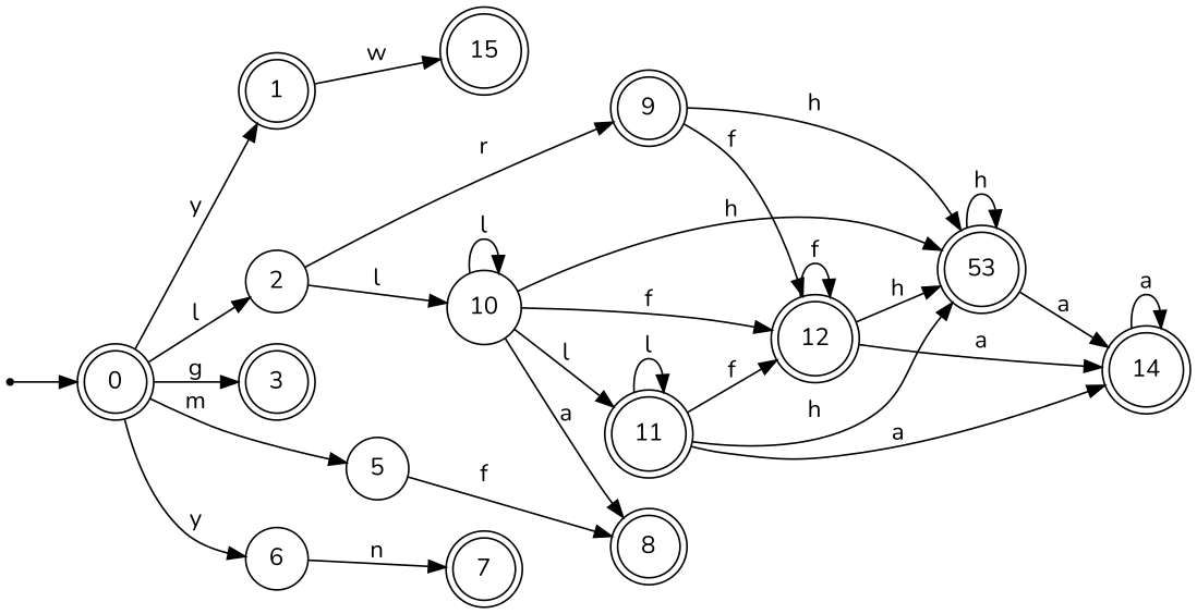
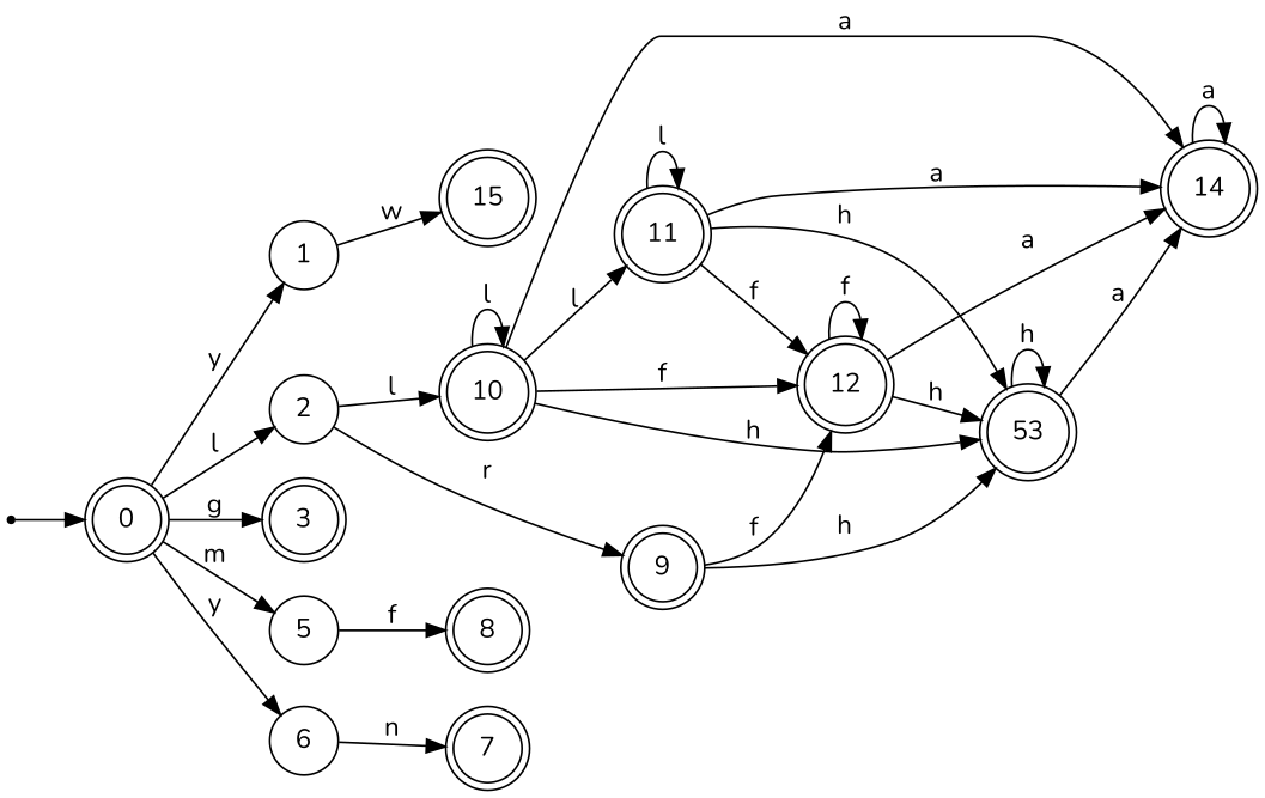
  digraph {
    fontname=Nunito
    rankdir=LR
    node [fontname=Nunito shape=doublecircle]
    edge [fontname=Nunito]
    dummy0 [shape=point]
    0
-   1
+   1 [shape=circle]
    2 [shape=circle]
    3
    5 [shape=circle]
    6 [shape=circle]
    15
    9
-   10 [shape=circle]
+   10
    8
    7
    12
    n14 [label=53]
    11
    14
    dummy0 -> 0
    0 -> 1 [label=y]
    0 -> 2 [label=l]
    0 -> 3 [label=g]
    0 -> 5 [label=m]
    0 -> 6 [label=y]
    1 -> 15 [label=w]
    2 -> 9 [label=r]
    2 -> 10 [label=l]
    5 -> 8 [label=f]
    6 -> 7 [label=n]
    9 -> 12 [label=f]
    9 -> n14 [label=h]
    10 -> 10 [label=l]
    10 -> 12 [label=f]
    10 -> n14 [label=h]
    10 -> 11 [label=l]
-   10 -> 8 [label=a]
+   10 -> 14 [label=a]
    12 -> 12 [label=f]
    12 -> n14 [label=h]
    12 -> 14 [label=a]
    n14 -> n14 [label=h]
    n14 -> 14 [label=a]
    11 -> 12 [label=f]
    11 -> n14 [label=h]
    11 -> 11 [label=l]
    11 -> 14 [label=a]
    14 -> 14 [label=a]
  }
